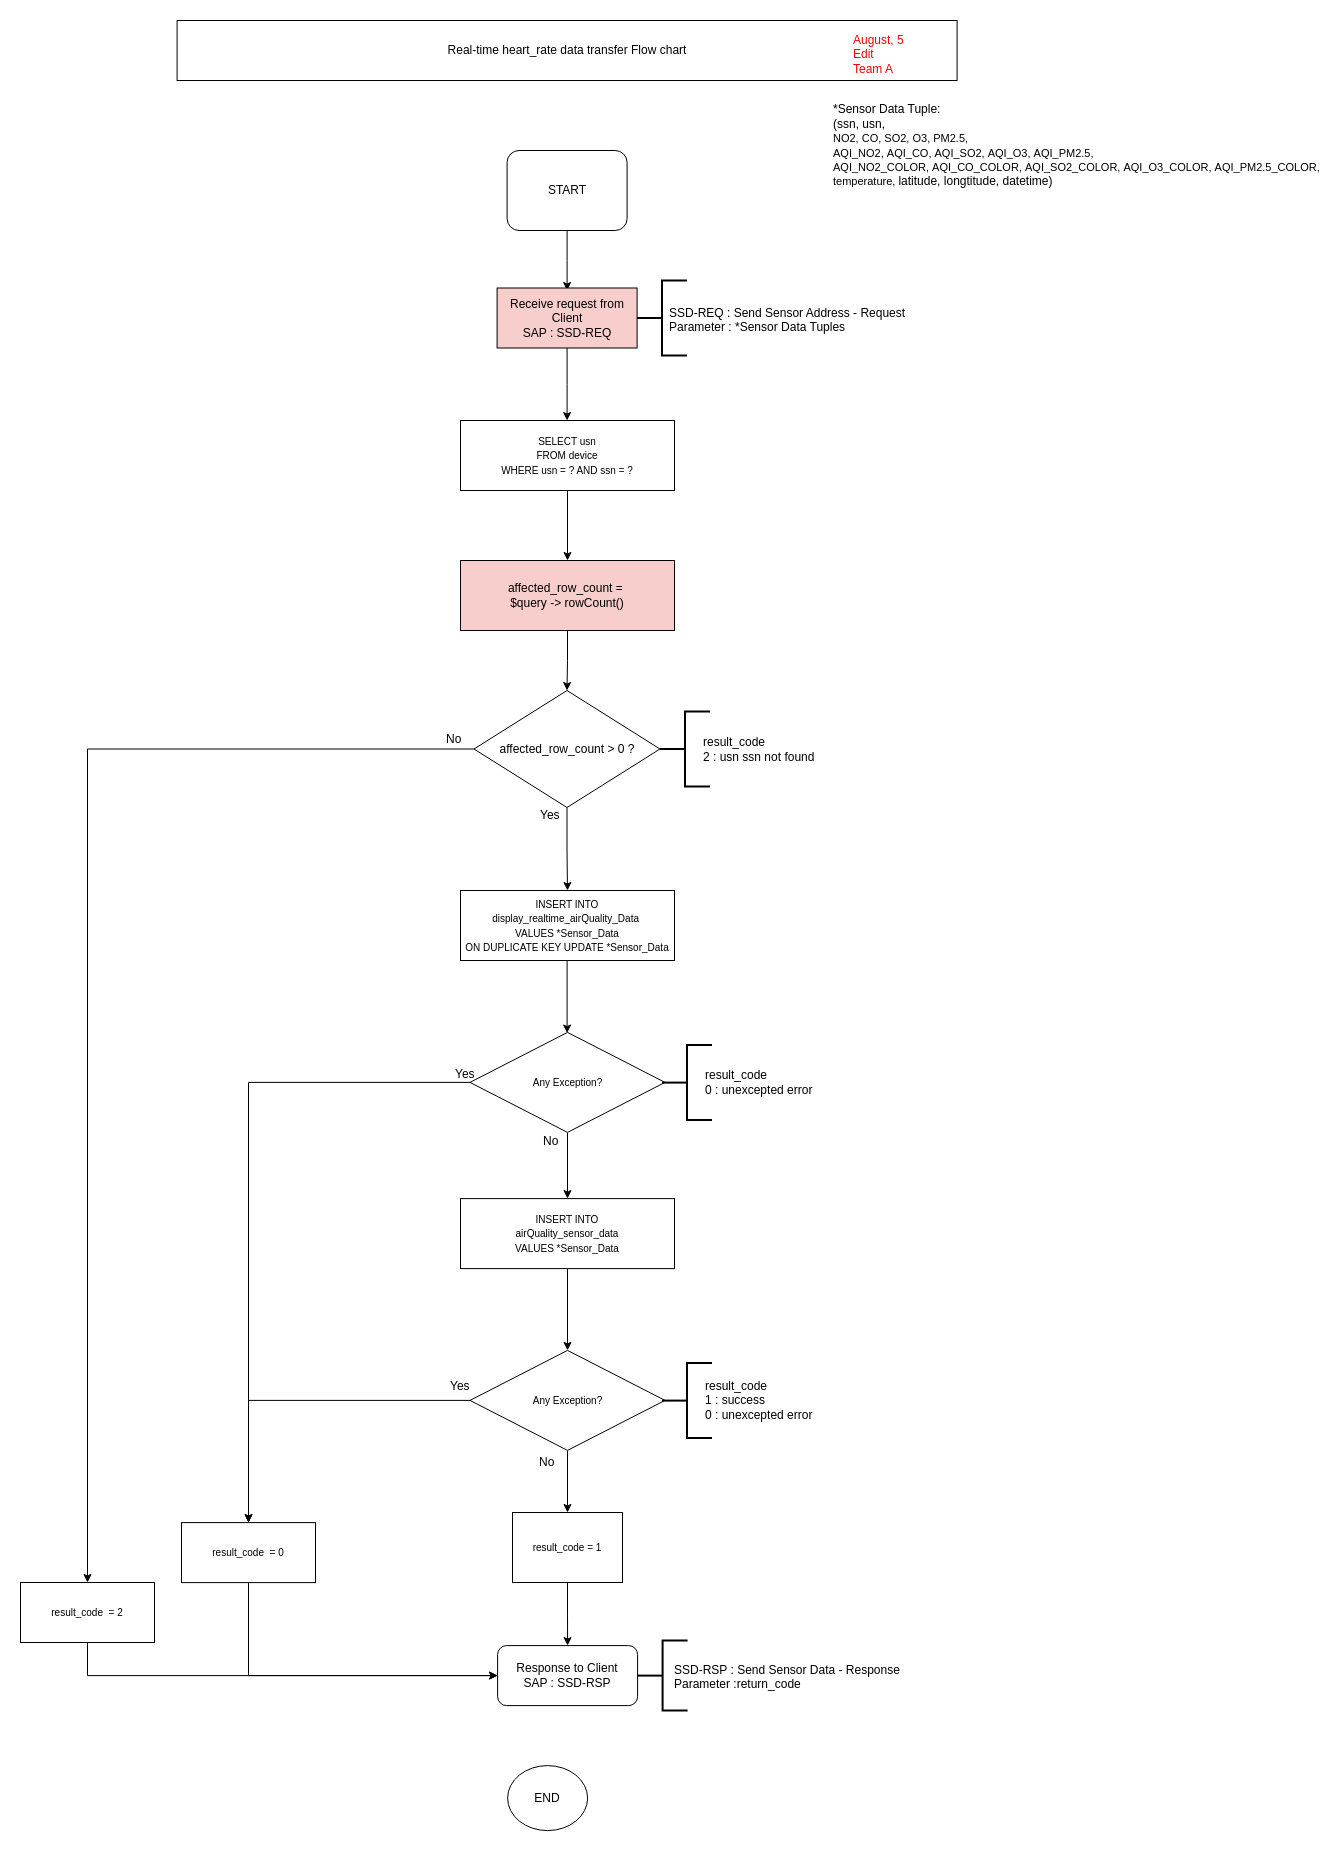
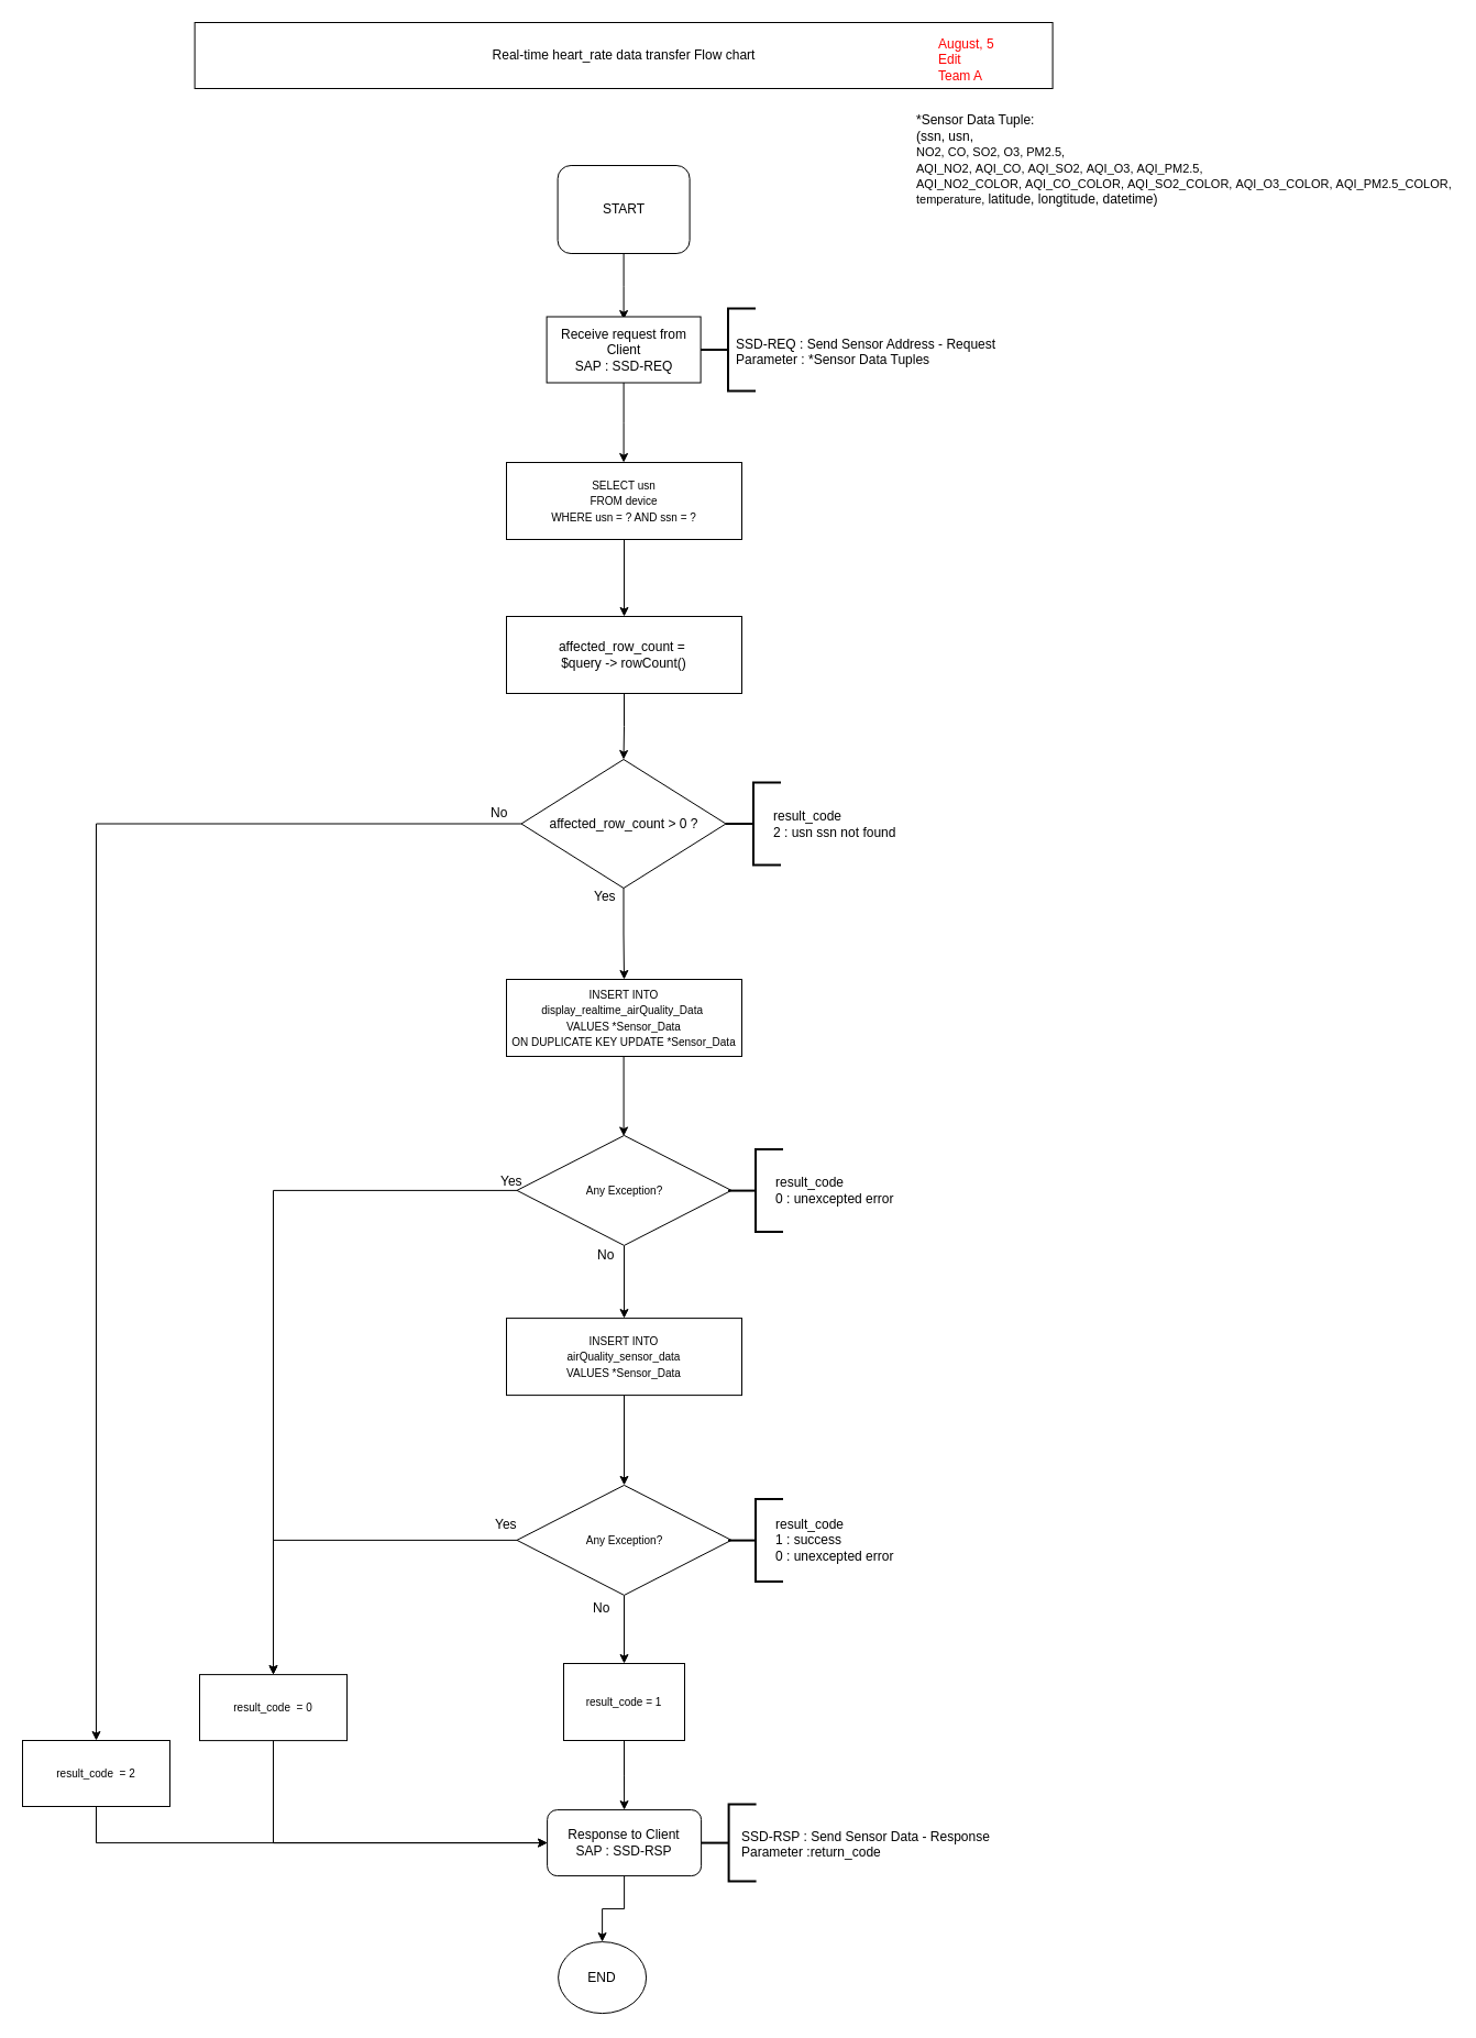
  <mxCell id="0" />
  <mxCell id="1" parent="0" />
  <mxCell id="2" style="edgeStyle=orthogonalEdgeStyle;rounded=0;orthogonalLoop=1;jettySize=auto;html=1;" parent="1" source="3" edge="1"><mxGeometry relative="1" as="geometry"><mxPoint x="566.6" y="290" as="targetPoint" /></mxGeometry></mxCell>
  <mxCell id="3" value="START" style="whiteSpace=wrap;html=1;rounded=1;" parent="1" vertex="1"><mxGeometry x="506.6" y="150" width="120" height="80" as="geometry" /></mxCell>
  <mxCell id="4" style="edgeStyle=orthogonalEdgeStyle;rounded=0;orthogonalLoop=1;jettySize=auto;html=1;" parent="1" source="5" edge="1"><mxGeometry relative="1" as="geometry"><mxPoint x="566.6" y="420" as="targetPoint" /></mxGeometry></mxCell>
- <mxCell id="5" value="Receive request from Client&lt;br&gt;SAP : SSD-REQ" style="rounded=0;whiteSpace=wrap;html=1;fillColor=#f8cecc;" parent="1" vertex="1"><mxGeometry x="496.6" y="287.5" width="140" height="60" as="geometry" /></mxCell>
+ <mxCell id="5" value="Receive request from Client&lt;br&gt;SAP : SSD-REQ" style="rounded=0;whiteSpace=wrap;html=1;" parent="1" vertex="1"><mxGeometry x="496.6" y="287.5" width="140" height="60" as="geometry" /></mxCell>
  <mxCell id="6" value="" style="strokeWidth=2;html=1;shape=mxgraph.flowchart.annotation_2;align=left;pointerEvents=1" parent="1" vertex="1"><mxGeometry x="636.5" y="280" width="50" height="75" as="geometry" /></mxCell>
  <mxCell id="7" value="Real-time heart_rate data transfer Flow chart" style="rounded=0;whiteSpace=wrap;html=1;" parent="1" vertex="1"><mxGeometry x="176.6" y="20" width="780" height="60" as="geometry" /></mxCell>
+ <mxCell id="8" style="edgeStyle=orthogonalEdgeStyle;rounded=0;orthogonalLoop=1;jettySize=auto;html=1;entryX=0.5;entryY=0;entryDx=0;entryDy=0;" parent="1" source="9" target="12" edge="1"><mxGeometry relative="1" as="geometry"><mxPoint x="567.1" y="1755.1" as="targetPoint" /></mxGeometry></mxCell>
  <mxCell id="9" value="Response to Client&lt;br&gt;SAP : SSD-RSP" style="whiteSpace=wrap;html=1;rounded=1;" parent="1" vertex="1"><mxGeometry x="497.1" y="1645.1" width="140" height="60" as="geometry" /></mxCell>
  <mxCell id="10" value="" style="strokeWidth=2;html=1;shape=mxgraph.flowchart.annotation_2;align=left;pointerEvents=1" parent="1" vertex="1"><mxGeometry x="637.1" y="1640.1" width="50" height="70" as="geometry" /></mxCell>
  <mxCell id="11" value="SSD-RSP : Send Sensor Data - Response&lt;br&gt;Parameter :return_code" style="text;html=1;resizable=0;points=[];autosize=1;align=left;verticalAlign=top;spacingTop=-4;" parent="1" vertex="1"><mxGeometry x="672.1" y="1660.1" width="240" height="30" as="geometry" /></mxCell>
  <mxCell id="12" value="END" style="ellipse;whiteSpace=wrap;html=1;" parent="1" vertex="1"><mxGeometry x="507.1" y="1765.1" width="80" height="65" as="geometry" /></mxCell>
  <mxCell id="13" value="&lt;font color=&quot;#ff0000&quot;&gt;August, 5&lt;br&gt;Edit&amp;nbsp;&lt;br&gt;Team A&lt;br&gt;&lt;/font&gt;" style="text;html=1;resizable=0;points=[];autosize=1;align=left;verticalAlign=top;spacingTop=-4;" parent="1" vertex="1"><mxGeometry x="851.1" y="30" width="70" height="40" as="geometry" /></mxCell>
  <mxCell id="14" value="SSD-REQ : Send Sensor Address - Request&lt;br&gt;Parameter : *Sensor Data Tuples" style="text;html=1;resizable=0;points=[];autosize=1;align=left;verticalAlign=top;spacingTop=-4;" parent="1" vertex="1"><mxGeometry x="666.5" y="302.5" width="250" height="30" as="geometry" /></mxCell>
  <mxCell id="15" value="&lt;div&gt;&lt;span style=&quot;font-size: 10px&quot;&gt;INSERT INTO display_realtime_airQuality_Data&amp;nbsp;&lt;/span&gt;&lt;/div&gt;&lt;div&gt;&lt;span style=&quot;font-size: 10px&quot;&gt;VALUES *Sensor_Data&lt;/span&gt;&lt;/div&gt;&lt;div&gt;&lt;span style=&quot;font-size: 10px&quot;&gt;ON DUPLICATE KEY UPDATE *Sensor_Data&lt;/span&gt;&lt;/div&gt;" style="rounded=0;whiteSpace=wrap;html=1;align=center;" parent="1" vertex="1"><mxGeometry x="460" y="890" width="214" height="70" as="geometry" /></mxCell>
  <mxCell id="16" value="*Sensor Data Tuple: &lt;br&gt;(&lt;span style=&quot;white-space: nowrap&quot;&gt;ssn, usn,&amp;nbsp;&lt;br&gt;&lt;/span&gt;&lt;span style=&quot;font-size: 11px&quot;&gt;NO2, CO, SO2, O3, PM2.5, &lt;/span&gt;&lt;span style=&quot;white-space: nowrap&quot;&gt;&lt;br&gt;&lt;/span&gt;&lt;span style=&quot;font-size: 11px&quot;&gt;AQI_NO2,&amp;nbsp;&lt;/span&gt;&lt;span style=&quot;font-size: 11px&quot;&gt;AQI_&lt;/span&gt;&lt;span style=&quot;font-size: 11px&quot;&gt;CO,&amp;nbsp;&lt;/span&gt;&lt;span style=&quot;font-size: 11px&quot;&gt;AQI_&lt;/span&gt;&lt;span style=&quot;font-size: 11px&quot;&gt;SO2,&amp;nbsp;&lt;/span&gt;&lt;span style=&quot;font-size: 11px&quot;&gt;AQI_&lt;/span&gt;&lt;span style=&quot;font-size: 11px&quot;&gt;O3,&amp;nbsp;&lt;/span&gt;&lt;span style=&quot;font-size: 11px&quot;&gt;AQI_&lt;/span&gt;&lt;span style=&quot;font-size: 11px&quot;&gt;PM2.5,&amp;nbsp;&lt;br&gt;&lt;/span&gt;&lt;span style=&quot;font-size: 11px&quot;&gt;AQI_NO2_COLOR,&amp;nbsp;&lt;/span&gt;&lt;span style=&quot;font-size: 11px&quot;&gt;AQI_&lt;/span&gt;&lt;span style=&quot;font-size: 11px&quot;&gt;CO&lt;/span&gt;&lt;span style=&quot;font-size: 11px&quot;&gt;_COLOR&lt;/span&gt;&lt;span style=&quot;font-size: 11px&quot;&gt;,&amp;nbsp;&lt;/span&gt;&lt;span style=&quot;font-size: 11px&quot;&gt;AQI_&lt;/span&gt;&lt;span style=&quot;font-size: 11px&quot;&gt;SO2&lt;/span&gt;&lt;span style=&quot;font-size: 11px&quot;&gt;_COLOR&lt;/span&gt;&lt;span style=&quot;font-size: 11px&quot;&gt;,&amp;nbsp;&lt;/span&gt;&lt;span style=&quot;font-size: 11px&quot;&gt;AQI_&lt;/span&gt;&lt;span style=&quot;font-size: 11px&quot;&gt;O3&lt;/span&gt;&lt;span style=&quot;font-size: 11px&quot;&gt;_COLOR&lt;/span&gt;&lt;span style=&quot;font-size: 11px&quot;&gt;,&amp;nbsp;&lt;/span&gt;&lt;span style=&quot;font-size: 11px&quot;&gt;AQI_&lt;/span&gt;&lt;span style=&quot;font-size: 11px&quot;&gt;PM2.5&lt;/span&gt;&lt;span style=&quot;font-size: 11px&quot;&gt;_COLOR,&lt;/span&gt;&lt;span style=&quot;font-size: 11px&quot;&gt;&amp;nbsp;&lt;br&gt;&lt;/span&gt;&lt;span style=&quot;font-size: 11px&quot;&gt;temperature,&amp;nbsp;&lt;/span&gt;&lt;span style=&quot;white-space: nowrap&quot;&gt;latitude,&amp;nbsp;longtitude, datetime&lt;/span&gt;)" style="text;html=1;strokeColor=none;fillColor=none;align=left;verticalAlign=middle;whiteSpace=wrap;rounded=0;" parent="1" vertex="1"><mxGeometry x="830.8" y="100" width="489" height="90" as="geometry" /></mxCell>
  <mxCell id="17" style="edgeStyle=orthogonalEdgeStyle;rounded=0;orthogonalLoop=1;jettySize=auto;html=1;" parent="1" edge="1"><mxGeometry relative="1" as="geometry"><mxPoint x="566.6" y="1032.5" as="targetPoint" /><mxPoint x="566.6" y="960" as="sourcePoint" /></mxGeometry></mxCell>
  <mxCell id="18" value="" style="edgeStyle=orthogonalEdgeStyle;rounded=0;orthogonalLoop=1;jettySize=auto;html=1;" parent="1" source="19" edge="1" target="46"><mxGeometry relative="1" as="geometry"><mxPoint x="567" y="1348.1" as="targetPoint" /></mxGeometry></mxCell>
  <mxCell id="19" value="&lt;span style=&quot;font-size: 10px&quot;&gt;INSERT INTO &lt;br&gt;airQuality_sensor_data &lt;br&gt;VALUES&amp;nbsp;&lt;/span&gt;&lt;span style=&quot;font-size: 10px&quot;&gt;*Sensor_Data&lt;/span&gt;" style="rounded=0;whiteSpace=wrap;html=1;align=center;" parent="1" vertex="1"><mxGeometry x="460" y="1198.1" width="214" height="70" as="geometry" /></mxCell>
  <mxCell id="20" value="" style="edgeStyle=orthogonalEdgeStyle;rounded=0;orthogonalLoop=1;jettySize=auto;html=1;" parent="1" source="21" target="26" edge="1"><mxGeometry relative="1" as="geometry" /></mxCell>
  <mxCell id="21" value="&lt;span style=&quot;font-size: 10px&quot;&gt;SELECT usn&lt;br&gt;FROM device&lt;br&gt;WHERE usn = ? AND ssn = ?&lt;/span&gt;" style="rounded=0;whiteSpace=wrap;html=1;align=center;" parent="1" vertex="1"><mxGeometry x="460" y="420" width="214" height="70" as="geometry" /></mxCell>
  <mxCell id="22" style="edgeStyle=orthogonalEdgeStyle;rounded=0;orthogonalLoop=1;jettySize=auto;html=1;" parent="1" source="24" target="15" edge="1"><mxGeometry relative="1" as="geometry" /></mxCell>
  <mxCell id="23" value="" style="edgeStyle=orthogonalEdgeStyle;rounded=0;orthogonalLoop=1;jettySize=auto;html=1;entryX=0.5;entryY=0;entryDx=0;entryDy=0;" parent="1" source="24" target="28" edge="1"><mxGeometry relative="1" as="geometry"><mxPoint x="393.5" y="748.5" as="targetPoint" /></mxGeometry></mxCell>
  <mxCell id="24" value="&lt;span style=&quot;white-space: normal&quot;&gt;affected_row_count &amp;gt; 0 ?&lt;/span&gt;" style="rhombus;whiteSpace=wrap;html=1;align=center;" parent="1" vertex="1"><mxGeometry x="473.5" y="690" width="186" height="117" as="geometry" /></mxCell>
  <mxCell id="25" value="" style="edgeStyle=orthogonalEdgeStyle;rounded=0;orthogonalLoop=1;jettySize=auto;html=1;" parent="1" source="26" target="24" edge="1"><mxGeometry relative="1" as="geometry" /></mxCell>
- <mxCell id="26" value="affected_row_count =&amp;nbsp;&lt;br&gt;$query -&amp;gt; rowCount()" style="rounded=0;whiteSpace=wrap;html=1;align=center;fillColor=#f8cecc;" parent="1" vertex="1"><mxGeometry x="460" y="560" width="214" height="70" as="geometry" /></mxCell>
+ <mxCell id="26" value="affected_row_count =&amp;nbsp;&lt;br&gt;$query -&amp;gt; rowCount()" style="rounded=0;whiteSpace=wrap;html=1;align=center;" parent="1" vertex="1"><mxGeometry x="460" y="560" width="214" height="70" as="geometry" /></mxCell>
  <mxCell id="27" style="edgeStyle=orthogonalEdgeStyle;rounded=0;orthogonalLoop=1;jettySize=auto;html=1;entryX=0;entryY=0.5;entryDx=0;entryDy=0;exitX=0.5;exitY=1;exitDx=0;exitDy=0;" parent="1" source="28" target="9" edge="1"><mxGeometry relative="1" as="geometry" /></mxCell>
  <mxCell id="28" value="&lt;span style=&quot;font-size: 10px&quot;&gt;result_code&amp;nbsp; = 2&lt;/span&gt;" style="rounded=0;whiteSpace=wrap;html=1;align=center;" parent="1" vertex="1"><mxGeometry x="20" y="1582" width="134" height="60" as="geometry" /></mxCell>
  <mxCell id="29" value="No" style="text;html=1;resizable=0;points=[];autosize=1;align=left;verticalAlign=top;spacingTop=-4;" parent="1" vertex="1"><mxGeometry x="443.5" y="728.5" width="30" height="20" as="geometry" /></mxCell>
  <mxCell id="30" value="Yes" style="text;html=1;resizable=0;points=[];autosize=1;align=left;verticalAlign=top;spacingTop=-4;" parent="1" vertex="1"><mxGeometry x="538" y="805" width="30" height="20" as="geometry" /></mxCell>
  <mxCell id="31" value="" style="strokeWidth=2;html=1;shape=mxgraph.flowchart.annotation_2;align=left;pointerEvents=1" parent="1" vertex="1"><mxGeometry x="659.5" y="711" width="50" height="75" as="geometry" /></mxCell>
  <mxCell id="32" value="result_code&lt;br&gt;2 : usn ssn not found" style="text;html=1;strokeColor=none;fillColor=none;align=left;verticalAlign=middle;whiteSpace=wrap;rounded=0;" parent="1" vertex="1"><mxGeometry x="701" y="723" width="150" height="52" as="geometry" /></mxCell>
  <mxCell id="33" style="edgeStyle=orthogonalEdgeStyle;rounded=0;orthogonalLoop=1;jettySize=auto;html=1;entryX=0.5;entryY=0;entryDx=0;entryDy=0;" edge="1" parent="1" source="34" target="9"><mxGeometry relative="1" as="geometry" /></mxCell>
  <mxCell id="34" value="&lt;span style=&quot;font-size: 10px&quot;&gt;result_code = 1&lt;/span&gt;" style="rounded=0;whiteSpace=wrap;html=1;align=center;" parent="1" vertex="1"><mxGeometry x="512" y="1512" width="110" height="70" as="geometry" /></mxCell>
  <mxCell id="35" style="edgeStyle=orthogonalEdgeStyle;rounded=0;orthogonalLoop=1;jettySize=auto;html=1;entryX=0;entryY=0.5;entryDx=0;entryDy=0;exitX=0.5;exitY=1;exitDx=0;exitDy=0;" parent="1" source="36" target="9" edge="1"><mxGeometry relative="1" as="geometry" /></mxCell>
  <mxCell id="36" value="&lt;span style=&quot;font-size: 10px&quot;&gt;result_code&amp;nbsp; = 0&lt;/span&gt;" style="rounded=0;whiteSpace=wrap;html=1;align=center;" parent="1" vertex="1"><mxGeometry x="181" y="1522.1" width="134" height="60" as="geometry" /></mxCell>
  <mxCell id="37" style="edgeStyle=orthogonalEdgeStyle;rounded=0;orthogonalLoop=1;jettySize=auto;html=1;entryX=0.5;entryY=0;entryDx=0;entryDy=0;" edge="1" parent="1" source="39" target="19"><mxGeometry relative="1" as="geometry" /></mxCell>
  <mxCell id="38" style="edgeStyle=orthogonalEdgeStyle;rounded=0;orthogonalLoop=1;jettySize=auto;html=1;entryX=0.5;entryY=0;entryDx=0;entryDy=0;" edge="1" parent="1" source="39" target="36"><mxGeometry relative="1" as="geometry" /></mxCell>
  <mxCell id="39" value="&lt;span style=&quot;font-size: 10px&quot;&gt;Any Exception?&lt;/span&gt;" style="rhombus;whiteSpace=wrap;html=1;align=center;" vertex="1" parent="1"><mxGeometry x="469.5" y="1031.9" width="195" height="100" as="geometry" /></mxCell>
  <mxCell id="40" value="" style="strokeWidth=2;html=1;shape=mxgraph.flowchart.annotation_2;align=left;pointerEvents=1" vertex="1" parent="1"><mxGeometry x="661.5" y="1044.6" width="50" height="75" as="geometry" /></mxCell>
  <mxCell id="41" value="result_code&lt;br&gt;0 : unexcepted error" style="text;html=1;strokeColor=none;fillColor=none;align=left;verticalAlign=middle;whiteSpace=wrap;rounded=0;" vertex="1" parent="1"><mxGeometry x="703" y="1056" width="128" height="52" as="geometry" /></mxCell>
  <mxCell id="42" value="Yes" style="text;html=1;resizable=0;points=[];autosize=1;align=left;verticalAlign=top;spacingTop=-4;" vertex="1" parent="1"><mxGeometry x="453" y="1064" width="30" height="20" as="geometry" /></mxCell>
  <mxCell id="43" value="No" style="text;html=1;resizable=0;points=[];autosize=1;align=left;verticalAlign=top;spacingTop=-4;" vertex="1" parent="1"><mxGeometry x="541" y="1131" width="30" height="20" as="geometry" /></mxCell>
  <mxCell id="44" style="edgeStyle=orthogonalEdgeStyle;rounded=0;orthogonalLoop=1;jettySize=auto;html=1;" edge="1" parent="1" source="46" target="34"><mxGeometry relative="1" as="geometry" /></mxCell>
  <mxCell id="45" style="edgeStyle=orthogonalEdgeStyle;rounded=0;orthogonalLoop=1;jettySize=auto;html=1;entryX=0.5;entryY=0;entryDx=0;entryDy=0;" edge="1" parent="1" source="46" target="36"><mxGeometry relative="1" as="geometry" /></mxCell>
  <mxCell id="46" value="&lt;span style=&quot;font-size: 10px&quot;&gt;Any Exception?&lt;/span&gt;" style="rhombus;whiteSpace=wrap;html=1;align=center;" vertex="1" parent="1"><mxGeometry x="469.5" y="1349.9" width="195" height="100" as="geometry" /></mxCell>
  <mxCell id="47" value="" style="strokeWidth=2;html=1;shape=mxgraph.flowchart.annotation_2;align=left;pointerEvents=1" vertex="1" parent="1"><mxGeometry x="661.5" y="1362.6" width="50" height="75" as="geometry" /></mxCell>
  <mxCell id="48" value="result_code&lt;br&gt;1 : success&lt;br&gt;0 : unexcepted error" style="text;html=1;strokeColor=none;fillColor=none;align=left;verticalAlign=middle;whiteSpace=wrap;rounded=0;" vertex="1" parent="1"><mxGeometry x="703" y="1374" width="128" height="52" as="geometry" /></mxCell>
  <mxCell id="49" value="Yes" style="text;html=1;resizable=0;points=[];autosize=1;align=left;verticalAlign=top;spacingTop=-4;" vertex="1" parent="1"><mxGeometry x="448" y="1376" width="30" height="20" as="geometry" /></mxCell>
  <mxCell id="50" value="No" style="text;html=1;resizable=0;points=[];autosize=1;align=left;verticalAlign=top;spacingTop=-4;" vertex="1" parent="1"><mxGeometry x="537" y="1452" width="30" height="20" as="geometry" /></mxCell>
